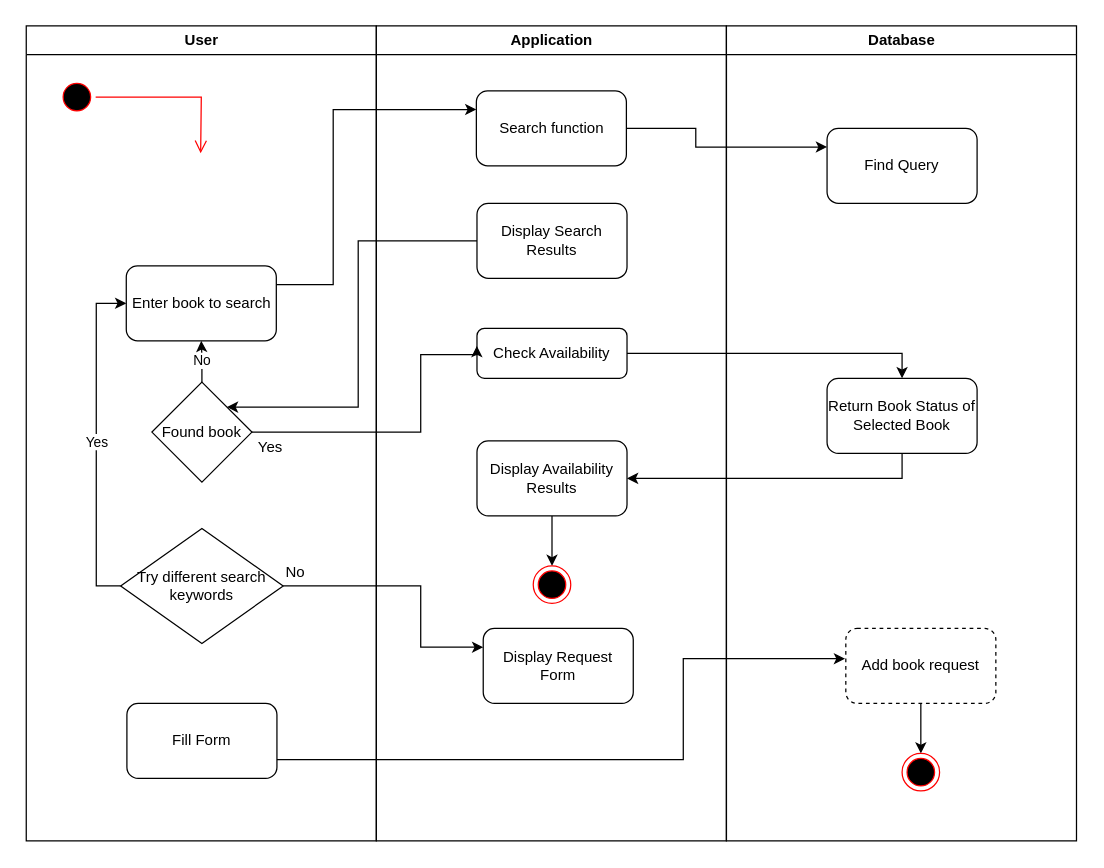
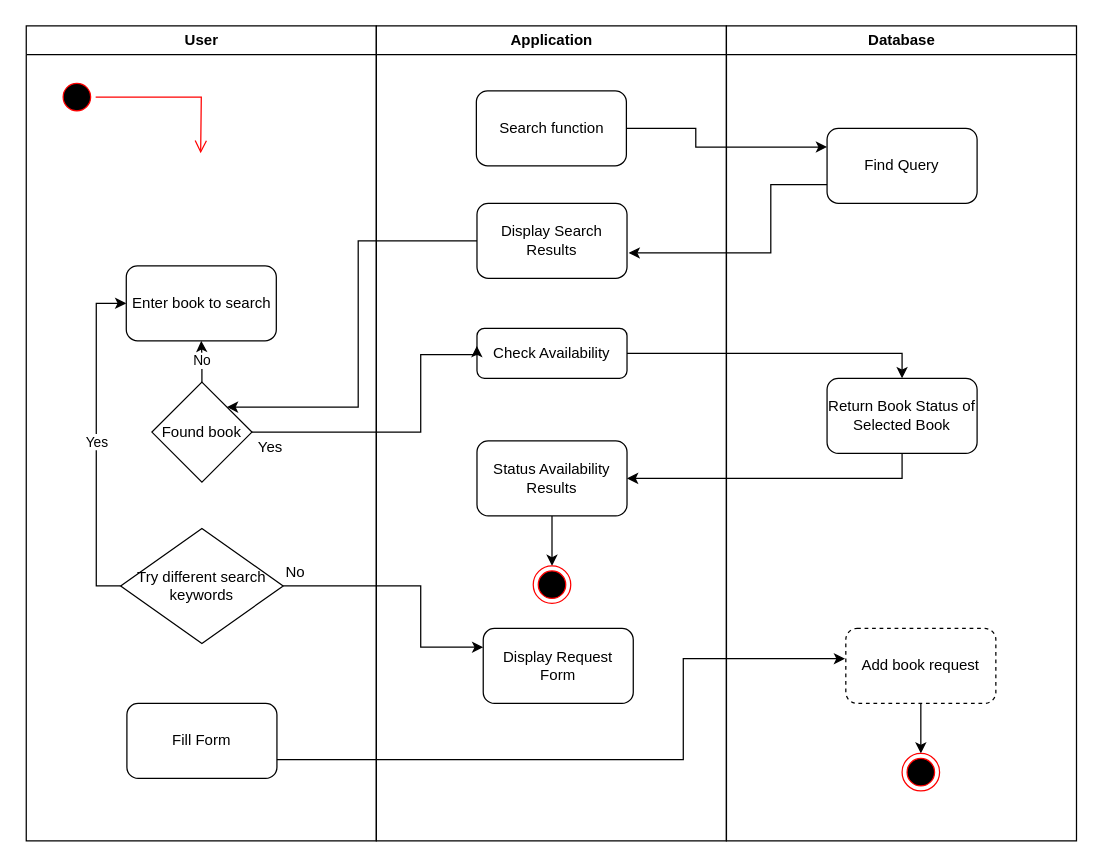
  <mxCell id="0" />
  <mxCell id="1" parent="0" />
  <mxCell id="2" value="User" style="swimlane;whiteSpace=wrap" parent="1" vertex="1"><mxGeometry x="20.5" y="20" width="280" height="652" as="geometry" /></mxCell>
  <mxCell id="3" value="" style="ellipse;html=1;shape=startState;fillColor=#000000;strokeColor=#ff0000;" parent="2" vertex="1"><mxGeometry x="25.5" y="42" width="30" height="30" as="geometry" /></mxCell>
  <mxCell id="4" value="" style="edgeStyle=orthogonalEdgeStyle;html=1;verticalAlign=bottom;endArrow=open;endSize=8;strokeColor=#ff0000;rounded=0;exitX=1;exitY=0.5;exitDx=0;exitDy=0;" parent="2" source="3" edge="1"><mxGeometry relative="1" as="geometry"><mxPoint x="139.5" y="102" as="targetPoint" /></mxGeometry></mxCell>
  <mxCell id="5" value="Enter book to search" style="rounded=1;whiteSpace=wrap;html=1;" parent="2" vertex="1"><mxGeometry x="80" y="192" width="120" height="60" as="geometry" /></mxCell>
  <mxCell id="6" value="No" style="edgeStyle=orthogonalEdgeStyle;rounded=0;orthogonalLoop=1;jettySize=auto;html=1;" parent="2" source="7" target="5" edge="1"><mxGeometry relative="1" as="geometry" /></mxCell>
  <mxCell id="7" value="Found book" style="rhombus;whiteSpace=wrap;html=1;" parent="2" vertex="1"><mxGeometry x="100.5" y="285" width="80" height="80" as="geometry" /></mxCell>
  <mxCell id="8" value="Yes" style="edgeStyle=orthogonalEdgeStyle;rounded=0;orthogonalLoop=1;jettySize=auto;html=1;entryX=0;entryY=0.5;entryDx=0;entryDy=0;" parent="2" source="9" target="5" edge="1"><mxGeometry relative="1" as="geometry"><Array as="points"><mxPoint x="56" y="448" /><mxPoint x="56" y="222" /></Array></mxGeometry></mxCell>
  <mxCell id="9" value="Try different search keywords" style="rhombus;whiteSpace=wrap;html=1;" parent="2" vertex="1"><mxGeometry x="75.5" y="402" width="130" height="92" as="geometry" /></mxCell>
  <mxCell id="10" value="Yes" style="text;html=1;strokeColor=none;fillColor=none;align=center;verticalAlign=middle;whiteSpace=wrap;rounded=0;" parent="2" vertex="1"><mxGeometry x="165.5" y="322" width="60" height="30" as="geometry" /></mxCell>
  <mxCell id="11" value="No" style="text;html=1;strokeColor=none;fillColor=none;align=center;verticalAlign=middle;whiteSpace=wrap;rounded=0;" parent="2" vertex="1"><mxGeometry x="185.5" y="422" width="60" height="30" as="geometry" /></mxCell>
  <mxCell id="12" value="Fill Form" style="rounded=1;whiteSpace=wrap;html=1;" parent="2" vertex="1"><mxGeometry x="80.5" y="542" width="120" height="60" as="geometry" /></mxCell>
  <mxCell id="13" value="Application" style="swimlane;whiteSpace=wrap" parent="1" vertex="1"><mxGeometry x="300.5" y="20" width="280" height="652" as="geometry" /></mxCell>
  <mxCell id="14" value="Display Search Results" style="rounded=1;whiteSpace=wrap;html=1;" parent="13" vertex="1"><mxGeometry x="80.5" y="142" width="120" height="60" as="geometry" /></mxCell>
  <mxCell id="15" style="edgeStyle=orthogonalEdgeStyle;rounded=0;orthogonalLoop=1;jettySize=auto;html=1;entryX=0.5;entryY=0;entryDx=0;entryDy=0;" parent="13" source="16" target="17" edge="1"><mxGeometry relative="1" as="geometry" /></mxCell>
- <mxCell id="16" value="Display Availability Results" style="rounded=1;whiteSpace=wrap;html=1;" parent="13" vertex="1"><mxGeometry x="80.5" y="332" width="120" height="60" as="geometry" /></mxCell>
+ <mxCell id="16" value="Status Availability Results" style="rounded=1;whiteSpace=wrap;html=1;" parent="13" vertex="1"><mxGeometry x="80.5" y="332" width="120" height="60" as="geometry" /></mxCell>
  <mxCell id="17" value="" style="ellipse;html=1;shape=endState;fillColor=#000000;strokeColor=#ff0000;" parent="13" vertex="1"><mxGeometry x="125.5" y="432" width="30" height="30" as="geometry" /></mxCell>
  <mxCell id="18" value="Display Request Form" style="rounded=1;whiteSpace=wrap;html=1;" parent="13" vertex="1"><mxGeometry x="85.5" y="482" width="120" height="60" as="geometry" /></mxCell>
  <mxCell id="19" value="Check Availability" style="rounded=1;whiteSpace=wrap;html=1;" parent="13" vertex="1"><mxGeometry x="80.5" y="242" width="120" height="40" as="geometry" /></mxCell>
  <mxCell id="20" value="Search function" style="rounded=1;whiteSpace=wrap;html=1;" parent="13" vertex="1"><mxGeometry x="80" y="52" width="120" height="60" as="geometry" /></mxCell>
  <mxCell id="21" value="Database" style="swimlane;whiteSpace=wrap" parent="1" vertex="1"><mxGeometry x="580.5" y="20" width="280" height="652" as="geometry" /></mxCell>
  <mxCell id="22" style="edgeStyle=orthogonalEdgeStyle;rounded=0;orthogonalLoop=1;jettySize=auto;html=1;entryX=0.5;entryY=0;entryDx=0;entryDy=0;" parent="21" source="23" target="24" edge="1"><mxGeometry relative="1" as="geometry" /></mxCell>
  <mxCell id="23" value="Add book request" style="rounded=1;whiteSpace=wrap;html=1;dashed=1;" parent="21" vertex="1"><mxGeometry x="95.5" y="482" width="120" height="60" as="geometry" /></mxCell>
  <mxCell id="24" value="" style="ellipse;html=1;shape=endState;fillColor=#000000;strokeColor=#ff0000;" parent="21" vertex="1"><mxGeometry x="140.5" y="582" width="30" height="30" as="geometry" /></mxCell>
  <mxCell id="25" value="Find Query" style="rounded=1;whiteSpace=wrap;html=1;" vertex="1" parent="21"><mxGeometry x="80.5" y="82" width="120" height="60" as="geometry" /></mxCell>
  <mxCell id="26" value="Return Book Status of Selected Book" style="rounded=1;whiteSpace=wrap;html=1;" vertex="1" parent="21"><mxGeometry x="80.5" y="282" width="120" height="60" as="geometry" /></mxCell>
- <mxCell id="27" style="edgeStyle=orthogonalEdgeStyle;rounded=0;orthogonalLoop=1;jettySize=auto;html=1;exitX=1;exitY=0.25;exitDx=0;exitDy=0;entryX=0;entryY=0.25;entryDx=0;entryDy=0;" parent="1" source="5" target="20" edge="1"><mxGeometry relative="1" as="geometry"><Array as="points"><mxPoint x="266" y="227" /><mxPoint x="266" y="87" /></Array></mxGeometry></mxCell>
  <mxCell id="28" style="edgeStyle=orthogonalEdgeStyle;rounded=0;orthogonalLoop=1;jettySize=auto;html=1;entryX=1;entryY=0;entryDx=0;entryDy=0;exitX=0;exitY=0.5;exitDx=0;exitDy=0;" parent="1" source="14" target="7" edge="1"><mxGeometry relative="1" as="geometry"><Array as="points"><mxPoint x="286" y="192" /><mxPoint x="286" y="325" /></Array></mxGeometry></mxCell>
  <mxCell id="29" value="" style="edgeStyle=orthogonalEdgeStyle;rounded=0;orthogonalLoop=1;jettySize=auto;html=1;exitX=1;exitY=0.5;exitDx=0;exitDy=0;entryX=-0.001;entryY=0.351;entryDx=0;entryDy=0;entryPerimeter=0;" parent="1" source="7" target="19" edge="1"><mxGeometry relative="1" as="geometry"><Array as="points"><mxPoint x="336" y="345" /><mxPoint x="336" y="283" /></Array><mxPoint x="356" y="302" as="targetPoint" /></mxGeometry></mxCell>
  <mxCell id="30" style="edgeStyle=orthogonalEdgeStyle;rounded=0;orthogonalLoop=1;jettySize=auto;html=1;entryX=0;entryY=0.25;entryDx=0;entryDy=0;" parent="1" source="9" target="18" edge="1"><mxGeometry relative="1" as="geometry"><Array as="points"><mxPoint x="336" y="468" /><mxPoint x="336" y="517" /></Array></mxGeometry></mxCell>
  <mxCell id="31" style="edgeStyle=orthogonalEdgeStyle;rounded=0;orthogonalLoop=1;jettySize=auto;html=1;exitX=1;exitY=0.75;exitDx=0;exitDy=0;entryX=-0.005;entryY=0.403;entryDx=0;entryDy=0;entryPerimeter=0;" parent="1" source="12" target="23" edge="1"><mxGeometry relative="1" as="geometry"><Array as="points"><mxPoint x="546" y="607" /><mxPoint x="546" y="526" /></Array></mxGeometry></mxCell>
  <mxCell id="32" style="edgeStyle=orthogonalEdgeStyle;rounded=0;orthogonalLoop=1;jettySize=auto;html=1;entryX=0;entryY=0.25;entryDx=0;entryDy=0;" edge="1" parent="1" source="20" target="25"><mxGeometry relative="1" as="geometry"><Array as="points"><mxPoint x="556" y="102" /><mxPoint x="556" y="117" /></Array></mxGeometry></mxCell>
+ <mxCell id="33" style="edgeStyle=orthogonalEdgeStyle;rounded=0;orthogonalLoop=1;jettySize=auto;html=1;exitX=0;exitY=0.75;exitDx=0;exitDy=0;entryX=1.011;entryY=0.661;entryDx=0;entryDy=0;entryPerimeter=0;" edge="1" parent="1" source="25" target="14"><mxGeometry relative="1" as="geometry"><Array as="points"><mxPoint x="616" y="147" /><mxPoint x="616" y="202" /></Array></mxGeometry></mxCell>
  <mxCell id="34" style="edgeStyle=orthogonalEdgeStyle;rounded=0;orthogonalLoop=1;jettySize=auto;html=1;entryX=0.5;entryY=0;entryDx=0;entryDy=0;" edge="1" parent="1" source="19" target="26"><mxGeometry relative="1" as="geometry"><Array as="points"><mxPoint x="721" y="282" /></Array></mxGeometry></mxCell>
  <mxCell id="35" style="edgeStyle=orthogonalEdgeStyle;rounded=0;orthogonalLoop=1;jettySize=auto;html=1;exitX=0.5;exitY=1;exitDx=0;exitDy=0;entryX=1;entryY=0.5;entryDx=0;entryDy=0;" edge="1" parent="1" source="26" target="16"><mxGeometry relative="1" as="geometry" /></mxCell>
